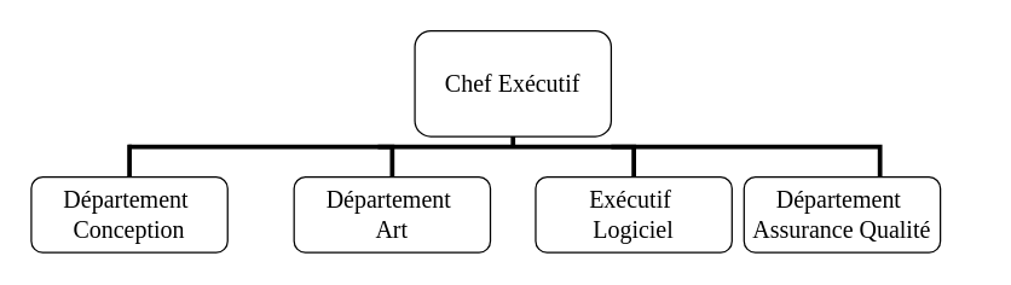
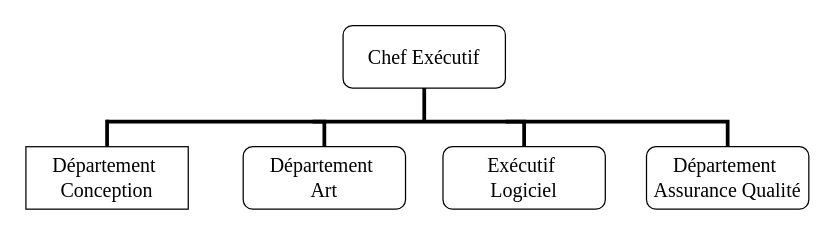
  <mxCell id="0" />
  <mxCell id="1" parent="0" />
- <mxCell id="2" value="&lt;span id=&quot;docs-internal-guid-5701f1ad-7fff-5b22-7653-59b4411e27bc&quot;&gt;&lt;span style=&quot;font-size: 12pt; font-family: &amp;quot;Times New Roman&amp;quot;, serif; background-color: transparent; font-variant-numeric: normal; font-variant-east-asian: normal; font-variant-alternates: normal; font-variant-position: normal; font-variant-emoji: normal; vertical-align: baseline; white-space-collapse: preserve;&quot;&gt;Chef Exécutif&lt;/span&gt;&lt;/span&gt;" style="rounded=1;whiteSpace=wrap;html=1;" parent="1" vertex="1"><mxGeometry x="274" y="20" width="130" height="70" as="geometry" /></mxCell>
+ <mxCell id="2" value="&lt;span id=&quot;docs-internal-guid-5701f1ad-7fff-5b22-7653-59b4411e27bc&quot;&gt;&lt;span style=&quot;font-size: 12pt; font-family: &amp;quot;Times New Roman&amp;quot;, serif; background-color: transparent; font-variant-numeric: normal; font-variant-east-asian: normal; font-variant-alternates: normal; font-variant-position: normal; font-variant-emoji: normal; vertical-align: baseline; white-space-collapse: preserve;&quot;&gt;Chef Exécutif&lt;/span&gt;&lt;/span&gt;" style="rounded=1;whiteSpace=wrap;html=1;" parent="1" vertex="1"><mxGeometry x="274" y="20" width="130" height="50" as="geometry" /></mxCell>
  <mxCell id="3" style="edgeStyle=orthogonalEdgeStyle;rounded=0;orthogonalLoop=1;jettySize=auto;html=1;endArrow=none;startFill=0;strokeWidth=3;" parent="1" source="4" edge="1"><mxGeometry relative="1" as="geometry"><mxPoint x="249" y="97" as="targetPoint" /></mxGeometry></mxCell>
  <mxCell id="4" value="&lt;span id=&quot;docs-internal-guid-8df40b65-7fff-0020-3b9b-c34b934b1495&quot;&gt;&lt;span style=&quot;font-size: 12pt; font-family: &amp;quot;Times New Roman&amp;quot;, serif; background-color: transparent; font-variant-numeric: normal; font-variant-east-asian: normal; font-variant-alternates: normal; font-variant-position: normal; font-variant-emoji: normal; vertical-align: baseline; white-space-collapse: preserve;&quot;&gt;Département &lt;/span&gt;&lt;/span&gt;&lt;div&gt;&lt;span&gt;&lt;span style=&quot;font-size: 12pt; font-family: &amp;quot;Times New Roman&amp;quot;, serif; background-color: transparent; font-variant-numeric: normal; font-variant-east-asian: normal; font-variant-alternates: normal; font-variant-position: normal; font-variant-emoji: normal; vertical-align: baseline; white-space-collapse: preserve;&quot;&gt;Art&lt;/span&gt;&lt;/span&gt;&lt;/div&gt;" style="rounded=1;whiteSpace=wrap;html=1;" parent="1" vertex="1"><mxGeometry x="194" y="117" width="130" height="50" as="geometry" /></mxCell>
  <mxCell id="5" style="edgeStyle=orthogonalEdgeStyle;rounded=0;orthogonalLoop=1;jettySize=auto;html=1;endArrow=none;startFill=0;strokeWidth=3;" parent="1" source="6" edge="1"><mxGeometry relative="1" as="geometry"><mxPoint x="84.4" y="97" as="targetPoint" /><Array as="points"><mxPoint x="419" y="97" /></Array></mxGeometry></mxCell>
  <mxCell id="6" value="&lt;span id=&quot;docs-internal-guid-8df40b65-7fff-0020-3b9b-c34b934b1495&quot;&gt;&lt;span style=&quot;font-size: 12pt; font-family: &amp;quot;Times New Roman&amp;quot;, serif; background-color: transparent; font-variant-numeric: normal; font-variant-east-asian: normal; font-variant-alternates: normal; font-variant-position: normal; font-variant-emoji: normal; vertical-align: baseline; white-space-collapse: preserve;&quot;&gt;Exécutif &lt;/span&gt;&lt;/span&gt;&lt;div&gt;&lt;font face=&quot;Times New Roman, serif&quot;&gt;&lt;span style=&quot;font-size: 16px; white-space-collapse: preserve;&quot;&gt;Logiciel&lt;/span&gt;&lt;/font&gt;&lt;/div&gt;" style="rounded=1;whiteSpace=wrap;html=1;" parent="1" vertex="1"><mxGeometry x="354" y="117" width="130" height="50" as="geometry" /></mxCell>
  <mxCell id="7" style="edgeStyle=orthogonalEdgeStyle;rounded=0;orthogonalLoop=1;jettySize=auto;html=1;endArrow=none;startFill=0;strokeWidth=3;" parent="1" source="8" edge="1"><mxGeometry relative="1" as="geometry"><mxPoint x="404" y="97" as="targetPoint" /><Array as="points"><mxPoint x="582" y="97" /></Array></mxGeometry></mxCell>
- <mxCell id="8" value="&lt;span id=&quot;docs-internal-guid-8df40b65-7fff-0020-3b9b-c34b934b1495&quot;&gt;&lt;span style=&quot;font-size: 12pt; font-family: &amp;quot;Times New Roman&amp;quot;, serif; background-color: transparent; font-variant-numeric: normal; font-variant-east-asian: normal; font-variant-alternates: normal; font-variant-position: normal; font-variant-emoji: normal; vertical-align: baseline; white-space-collapse: preserve;&quot;&gt;Département &lt;/span&gt;&lt;/span&gt;&lt;div&gt;&lt;span&gt;&lt;span style=&quot;font-size: 12pt; font-family: &amp;quot;Times New Roman&amp;quot;, serif; background-color: transparent; font-variant-numeric: normal; font-variant-east-asian: normal; font-variant-alternates: normal; font-variant-position: normal; font-variant-emoji: normal; vertical-align: baseline; white-space-collapse: preserve;&quot;&gt;Assurance Qualit&lt;/span&gt;&lt;/span&gt;&lt;span style=&quot;font-family: &amp;quot;Times New Roman&amp;quot;, serif; font-size: 16px; white-space-collapse: preserve; background-color: transparent; color: light-dark(rgb(0, 0, 0), rgb(255, 255, 255));&quot;&gt;é&lt;/span&gt;&lt;/div&gt;" style="rounded=1;whiteSpace=wrap;html=1;" parent="1" vertex="1"><mxGeometry x="492" y="117" width="130" height="50" as="geometry" /></mxCell>
+ <mxCell id="8" value="&lt;span id=&quot;docs-internal-guid-8df40b65-7fff-0020-3b9b-c34b934b1495&quot;&gt;&lt;span style=&quot;font-size: 12pt; font-family: &amp;quot;Times New Roman&amp;quot;, serif; background-color: transparent; font-variant-numeric: normal; font-variant-east-asian: normal; font-variant-alternates: normal; font-variant-position: normal; font-variant-emoji: normal; vertical-align: baseline; white-space-collapse: preserve;&quot;&gt;Département &lt;/span&gt;&lt;/span&gt;&lt;div&gt;&lt;span&gt;&lt;span style=&quot;font-size: 12pt; font-family: &amp;quot;Times New Roman&amp;quot;, serif; background-color: transparent; font-variant-numeric: normal; font-variant-east-asian: normal; font-variant-alternates: normal; font-variant-position: normal; font-variant-emoji: normal; vertical-align: baseline; white-space-collapse: preserve;&quot;&gt;Assurance Qualit&lt;/span&gt;&lt;/span&gt;&lt;span style=&quot;font-family: &amp;quot;Times New Roman&amp;quot;, serif; font-size: 16px; white-space-collapse: preserve; background-color: transparent; color: light-dark(rgb(0, 0, 0), rgb(255, 255, 255));&quot;&gt;é&lt;/span&gt;&lt;/div&gt;" style="rounded=1;whiteSpace=wrap;html=1;" parent="1" vertex="1"><mxGeometry x="517" y="117" width="130" height="50" as="geometry" /></mxCell>
  <mxCell id="9" style="edgeStyle=orthogonalEdgeStyle;rounded=0;orthogonalLoop=1;jettySize=auto;html=1;strokeWidth=3;endArrow=none;startFill=0;" parent="1" source="10" edge="1"><mxGeometry relative="1" as="geometry"><mxPoint x="86" y="97" as="targetPoint" /></mxGeometry></mxCell>
- <mxCell id="10" value="&lt;span id=&quot;docs-internal-guid-8df40b65-7fff-0020-3b9b-c34b934b1495&quot;&gt;&lt;span style=&quot;font-size: 12pt; font-family: &amp;quot;Times New Roman&amp;quot;, serif; background-color: transparent; font-variant-numeric: normal; font-variant-east-asian: normal; font-variant-alternates: normal; font-variant-position: normal; font-variant-emoji: normal; vertical-align: baseline; white-space-collapse: preserve;&quot;&gt;Département &lt;/span&gt;&lt;/span&gt;&lt;div&gt;&lt;span&gt;&lt;span style=&quot;font-size: 12pt; font-family: &amp;quot;Times New Roman&amp;quot;, serif; background-color: transparent; font-variant-numeric: normal; font-variant-east-asian: normal; font-variant-alternates: normal; font-variant-position: normal; font-variant-emoji: normal; vertical-align: baseline; white-space-collapse: preserve;&quot;&gt;Conception&lt;/span&gt;&lt;/span&gt;&lt;/div&gt;" style="rounded=1;whiteSpace=wrap;html=1;" parent="1" vertex="1"><mxGeometry x="20" y="117" width="130" height="50" as="geometry" /></mxCell>
+ <mxCell id="10" value="&lt;span id=&quot;docs-internal-guid-8df40b65-7fff-0020-3b9b-c34b934b1495&quot;&gt;&lt;span style=&quot;font-size: 12pt; font-family: &amp;quot;Times New Roman&amp;quot;, serif; background-color: transparent; font-variant-numeric: normal; font-variant-east-asian: normal; font-variant-alternates: normal; font-variant-position: normal; font-variant-emoji: normal; vertical-align: baseline; white-space-collapse: preserve;&quot;&gt;Département &lt;/span&gt;&lt;/span&gt;&lt;div&gt;&lt;span&gt;&lt;span style=&quot;font-size: 12pt; font-family: &amp;quot;Times New Roman&amp;quot;, serif; background-color: transparent; font-variant-numeric: normal; font-variant-east-asian: normal; font-variant-alternates: normal; font-variant-position: normal; font-variant-emoji: normal; vertical-align: baseline; white-space-collapse: preserve;&quot;&gt;Conception&lt;/span&gt;&lt;/span&gt;&lt;/div&gt;" style="whiteSpace=wrap;html=1;rounded=0;" parent="1" vertex="1"><mxGeometry x="20" y="117" width="130" height="50" as="geometry" /></mxCell>
  <mxCell id="11" value="" style="endArrow=none;html=1;rounded=0;entryX=0.5;entryY=1;entryDx=0;entryDy=0;strokeWidth=3;" parent="1" target="2" edge="1"><mxGeometry width="50" height="50" relative="1" as="geometry"><mxPoint x="339" y="97" as="sourcePoint" /><mxPoint x="364" y="137" as="targetPoint" /></mxGeometry></mxCell>
